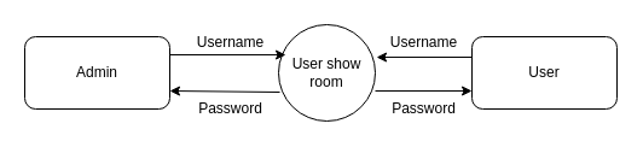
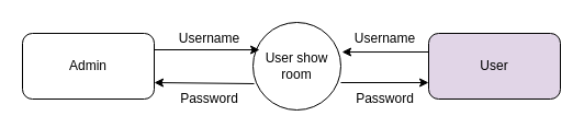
  <mxCell id="0" />
  <mxCell id="1" parent="0" />
  <mxCell id="2" value="User show room" style="ellipse;whiteSpace=wrap;html=1;aspect=fixed;" vertex="1" parent="1"><mxGeometry x="230" y="20" width="80" height="80" as="geometry" /></mxCell>
  <mxCell id="3" value="Admin" style="rounded=1;whiteSpace=wrap;html=1;" vertex="1" parent="1"><mxGeometry x="20" y="30" width="120" height="60" as="geometry" /></mxCell>
  <mxCell id="4" value="" style="endArrow=classic;html=1;rounded=0;exitX=1;exitY=0.25;exitDx=0;exitDy=0;entryX=0.075;entryY=0.313;entryDx=0;entryDy=0;entryPerimeter=0;" edge="1" parent="1" source="3" target="2"><mxGeometry width="50" height="50" relative="1" as="geometry"><mxPoint x="150" y="0" as="sourcePoint" /><mxPoint x="200" y="-50" as="targetPoint" /></mxGeometry></mxCell>
  <mxCell id="5" value="" style="endArrow=classic;html=1;rounded=0;entryX=1;entryY=0.75;entryDx=0;entryDy=0;exitX=0.013;exitY=0.7;exitDx=0;exitDy=0;exitPerimeter=0;" edge="1" parent="1" source="2" target="3"><mxGeometry width="50" height="50" relative="1" as="geometry"><mxPoint x="160" y="170" as="sourcePoint" /><mxPoint x="210" y="120" as="targetPoint" /></mxGeometry></mxCell>
  <mxCell id="6" value="Username" style="text;html=1;align=center;verticalAlign=middle;resizable=0;points=[];autosize=1;strokeColor=none;fillColor=none;" vertex="1" parent="1"><mxGeometry x="150" y="20" width="80" height="30" as="geometry" /></mxCell>
  <mxCell id="7" value="Password" style="text;html=1;align=center;verticalAlign=middle;resizable=0;points=[];autosize=1;strokeColor=none;fillColor=none;" vertex="1" parent="1"><mxGeometry x="150" y="75" width="80" height="30" as="geometry" /></mxCell>
- <mxCell id="8" value="User" style="rounded=1;whiteSpace=wrap;html=1;" vertex="1" parent="1"><mxGeometry x="390" y="30" width="120" height="60" as="geometry" /></mxCell>
+ <mxCell id="8" value="User" style="rounded=1;whiteSpace=wrap;html=1;fillColor=#e1d5e7;" vertex="1" parent="1"><mxGeometry x="390" y="30" width="120" height="60" as="geometry" /></mxCell>
  <mxCell id="9" value="" style="endArrow=classic;html=1;rounded=0;entryX=1.013;entryY=0.338;entryDx=0;entryDy=0;entryPerimeter=0;" edge="1" parent="1" target="2"><mxGeometry width="50" height="50" relative="1" as="geometry"><mxPoint x="390" y="47" as="sourcePoint" /><mxPoint x="350" y="120" as="targetPoint" /></mxGeometry></mxCell>
  <mxCell id="10" value="" style="endArrow=classic;html=1;rounded=0;entryX=0;entryY=0.75;entryDx=0;entryDy=0;" edge="1" parent="1" target="8"><mxGeometry width="50" height="50" relative="1" as="geometry"><mxPoint x="310" y="75" as="sourcePoint" /><mxPoint x="360" y="55" as="targetPoint" /></mxGeometry></mxCell>
  <mxCell id="11" value="Username" style="text;html=1;align=center;verticalAlign=middle;resizable=0;points=[];autosize=1;strokeColor=none;fillColor=none;" vertex="1" parent="1"><mxGeometry x="310" y="20" width="80" height="30" as="geometry" /></mxCell>
  <mxCell id="12" value="Password" style="text;html=1;align=center;verticalAlign=middle;resizable=0;points=[];autosize=1;strokeColor=none;fillColor=none;" vertex="1" parent="1"><mxGeometry x="310" y="75" width="80" height="30" as="geometry" /></mxCell>
